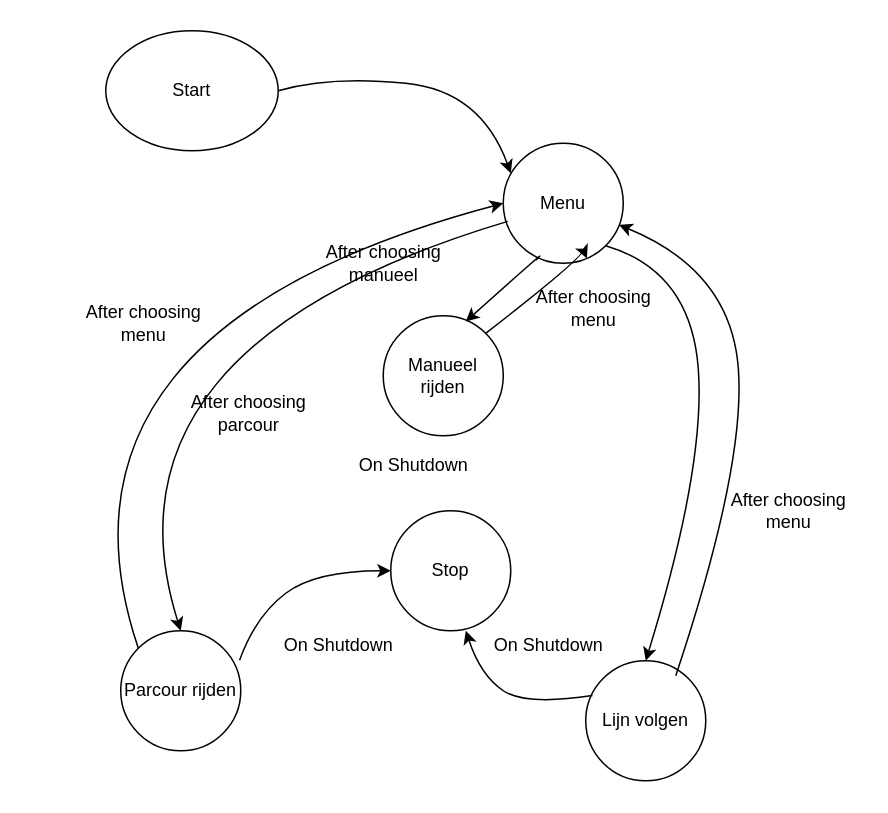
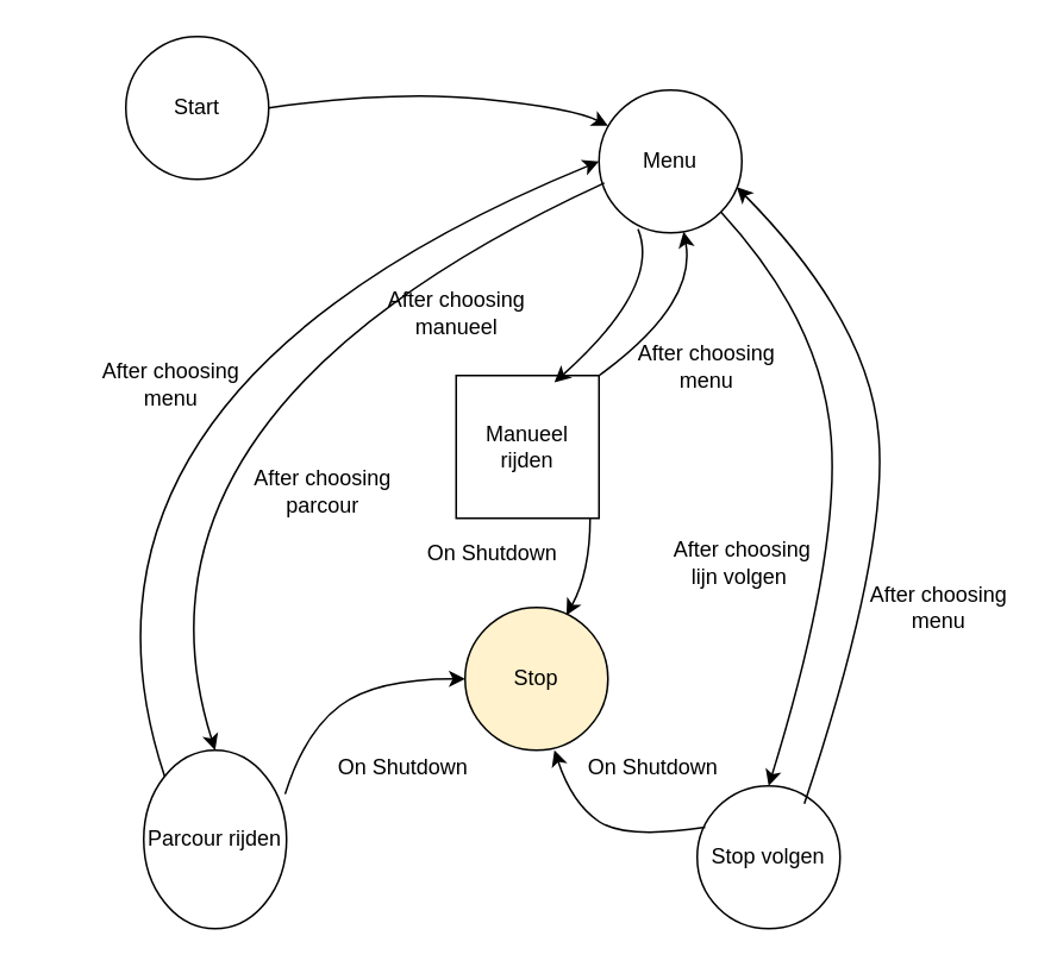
  <mxCell id="0" />
  <mxCell id="1" parent="0" />
- <mxCell id="2" value="Start&lt;br&gt;" style="ellipse;whiteSpace=wrap;html=1;aspect=fixed;" vertex="1" parent="1"><mxGeometry x="70" y="20" width="115" height="80" as="geometry" /></mxCell>
- <mxCell id="3" value="Stop" style="ellipse;whiteSpace=wrap;html=1;aspect=fixed;" vertex="1" parent="1"><mxGeometry x="260" y="340" width="80" height="80" as="geometry" /></mxCell>
- <mxCell id="4" value="Manueel rijden" style="ellipse;whiteSpace=wrap;html=1;aspect=fixed;" vertex="1" parent="1"><mxGeometry x="255" y="210" width="80" height="80" as="geometry" /></mxCell>
- <mxCell id="5" value="Lijn volgen" style="ellipse;whiteSpace=wrap;html=1;aspect=fixed;" vertex="1" parent="1"><mxGeometry x="390" y="440" width="80" height="80" as="geometry" /></mxCell>
- <mxCell id="6" value="Parcour rijden" style="ellipse;whiteSpace=wrap;html=1;aspect=fixed;" vertex="1" parent="1"><mxGeometry x="80" y="420" width="80" height="80" as="geometry" /></mxCell>
+ <mxCell id="2" value="Start&lt;br&gt;" style="ellipse;whiteSpace=wrap;html=1;aspect=fixed;" vertex="1" parent="1"><mxGeometry x="70" y="20" width="80" height="80" as="geometry" /></mxCell>
+ <mxCell id="3" value="Stop" style="ellipse;whiteSpace=wrap;html=1;aspect=fixed;fillColor=#fff2cc;" vertex="1" parent="1"><mxGeometry x="260" y="340" width="80" height="80" as="geometry" /></mxCell>
+ <mxCell id="4" value="Manueel rijden" style="whiteSpace=wrap;html=1;aspect=fixed;rounded=0;" vertex="1" parent="1"><mxGeometry x="255" y="210" width="80" height="80" as="geometry" /></mxCell>
+ <mxCell id="5" value="Stop volgen" style="ellipse;whiteSpace=wrap;html=1;aspect=fixed;" vertex="1" parent="1"><mxGeometry x="390" y="440" width="80" height="80" as="geometry" /></mxCell>
+ <mxCell id="6" value="Parcour rijden" style="ellipse;whiteSpace=wrap;html=1;aspect=fixed;" vertex="1" parent="1"><mxGeometry x="80" y="420" width="80" height="100" as="geometry" /></mxCell>
  <mxCell id="7" value="" style="curved=1;endArrow=classic;html=1;rounded=0;exitX=1;exitY=0.5;exitDx=0;exitDy=0;entryX=0.063;entryY=0.25;entryDx=0;entryDy=0;entryPerimeter=0;" edge="1" parent="1" source="2" target="8"><mxGeometry width="50" height="50" relative="1" as="geometry"><mxPoint x="210" y="220" as="sourcePoint" /><mxPoint x="260" y="170" as="targetPoint" /><Array as="points"><mxPoint x="220" y="50" /><mxPoint x="320" y="60" /></Array></mxGeometry></mxCell>
- <mxCell id="8" value="Menu" style="ellipse;whiteSpace=wrap;html=1;aspect=fixed;" vertex="1" parent="1"><mxGeometry x="335" y="95" width="80" height="80" as="geometry" /></mxCell>
+ <mxCell id="8" value="Menu" style="ellipse;whiteSpace=wrap;html=1;aspect=fixed;" vertex="1" parent="1"><mxGeometry x="335" y="50" width="80" height="80" as="geometry" /></mxCell>
  <mxCell id="9" value="" style="curved=1;endArrow=classic;html=1;rounded=0;exitX=0.273;exitY=0.974;exitDx=0;exitDy=0;entryX=0.688;entryY=0.048;entryDx=0;entryDy=0;entryPerimeter=0;exitPerimeter=0;" edge="1" parent="1" source="8" target="4"><mxGeometry width="50" height="50" relative="1" as="geometry"><mxPoint x="390" y="190" as="sourcePoint" /><mxPoint x="440" y="140" as="targetPoint" /><Array as="points"><mxPoint x="370" y="160" /></Array></mxGeometry></mxCell>
  <mxCell id="10" value="" style="curved=1;endArrow=classic;html=1;rounded=0;exitX=1;exitY=1;exitDx=0;exitDy=0;entryX=0.5;entryY=0;entryDx=0;entryDy=0;" edge="1" parent="1" source="8" target="5"><mxGeometry width="50" height="50" relative="1" as="geometry"><mxPoint x="450" y="280" as="sourcePoint" /><mxPoint x="500" y="230" as="targetPoint" /><Array as="points"><mxPoint x="460" y="180" /><mxPoint x="470" y="310" /></Array></mxGeometry></mxCell>
  <mxCell id="11" value="" style="curved=1;endArrow=classic;html=1;rounded=0;exitX=0.037;exitY=0.651;exitDx=0;exitDy=0;exitPerimeter=0;entryX=0.5;entryY=0;entryDx=0;entryDy=0;" edge="1" parent="1" source="8" target="6"><mxGeometry width="50" height="50" relative="1" as="geometry"><mxPoint x="110" y="290" as="sourcePoint" /><mxPoint x="160" y="240" as="targetPoint" /><Array as="points"><mxPoint x="60" y="230" /></Array></mxGeometry></mxCell>
+ <mxCell id="12" value="" style="curved=1;endArrow=classic;html=1;rounded=0;entryX=0.71;entryY=0.055;entryDx=0;entryDy=0;entryPerimeter=0;" edge="1" parent="1" source="4" target="3"><mxGeometry width="50" height="50" relative="1" as="geometry"><mxPoint x="270" y="330" as="sourcePoint" /><mxPoint x="320" y="280" as="targetPoint" /><Array as="points"><mxPoint x="330" y="290" /><mxPoint x="330" y="320" /></Array></mxGeometry></mxCell>
  <mxCell id="13" value="" style="curved=1;endArrow=classic;html=1;rounded=0;exitX=0.99;exitY=0.246;exitDx=0;exitDy=0;exitPerimeter=0;entryX=0;entryY=0.5;entryDx=0;entryDy=0;" edge="1" parent="1" source="6" target="3"><mxGeometry width="50" height="50" relative="1" as="geometry"><mxPoint x="180" y="440" as="sourcePoint" /><mxPoint x="230" y="390" as="targetPoint" /><Array as="points"><mxPoint x="170" y="410" /><mxPoint x="210" y="380" /></Array></mxGeometry></mxCell>
  <mxCell id="14" value="" style="curved=1;endArrow=classic;html=1;rounded=0;exitX=0.056;exitY=0.29;exitDx=0;exitDy=0;exitPerimeter=0;" edge="1" parent="1" source="5"><mxGeometry width="50" height="50" relative="1" as="geometry"><mxPoint x="340" y="450" as="sourcePoint" /><mxPoint x="310" y="420" as="targetPoint" /><Array as="points"><mxPoint x="350" y="470" /><mxPoint x="320" y="450" /></Array></mxGeometry></mxCell>
  <mxCell id="15" value="" style="curved=1;endArrow=classic;html=1;rounded=0;exitX=0;exitY=0;exitDx=0;exitDy=0;entryX=0;entryY=0.5;entryDx=0;entryDy=0;" edge="1" parent="1" source="6" target="8"><mxGeometry width="50" height="50" relative="1" as="geometry"><mxPoint x="80" y="408.96" as="sourcePoint" /><mxPoint x="297.96" y="91.04" as="targetPoint" /><Array as="points"><mxPoint x="20" y="218.96" /></Array></mxGeometry></mxCell>
  <mxCell id="16" value="" style="curved=1;endArrow=classic;html=1;rounded=0;entryX=0.964;entryY=0.68;entryDx=0;entryDy=0;entryPerimeter=0;" edge="1" parent="1" target="8"><mxGeometry width="50" height="50" relative="1" as="geometry"><mxPoint x="450" y="450" as="sourcePoint" /><mxPoint x="410" y="100" as="targetPoint" /><Array as="points"><mxPoint x="496.72" y="310" /><mxPoint x="486.72" y="180" /></Array></mxGeometry></mxCell>
  <mxCell id="17" value="" style="curved=1;endArrow=classic;html=1;rounded=0;exitX=1;exitY=0;exitDx=0;exitDy=0;" edge="1" parent="1" source="4" target="8"><mxGeometry width="50" height="50" relative="1" as="geometry"><mxPoint x="330" y="220" as="sourcePoint" /><mxPoint x="376.84" y="137.92" as="targetPoint" /><Array as="points"><mxPoint x="390" y="170" /></Array></mxGeometry></mxCell>
  <mxCell id="18" value="On Shutdown" style="text;html=1;align=center;verticalAlign=middle;resizable=0;points=[];autosize=1;strokeColor=none;fillColor=none;" vertex="1" parent="1"><mxGeometry x="230" y="300" width="90" height="20" as="geometry" /></mxCell>
  <mxCell id="19" value="On Shutdown" style="text;html=1;align=center;verticalAlign=middle;resizable=0;points=[];autosize=1;strokeColor=none;fillColor=none;" vertex="1" parent="1"><mxGeometry x="180" y="420" width="90" height="20" as="geometry" /></mxCell>
  <mxCell id="20" value="On Shutdown" style="text;html=1;align=center;verticalAlign=middle;resizable=0;points=[];autosize=1;strokeColor=none;fillColor=none;" vertex="1" parent="1"><mxGeometry x="320" y="420" width="90" height="20" as="geometry" /></mxCell>
  <mxCell id="21" value="After choosing &lt;br&gt;menu" style="text;html=1;align=center;verticalAlign=middle;resizable=0;points=[];autosize=1;strokeColor=none;fillColor=none;fontStyle=0" vertex="1" parent="1"><mxGeometry x="480" y="325" width="90" height="30" as="geometry" /></mxCell>
  <mxCell id="22" value="After choosing &lt;br&gt;menu" style="text;html=1;align=center;verticalAlign=middle;resizable=0;points=[];autosize=1;strokeColor=none;fillColor=none;fontStyle=0" vertex="1" parent="1"><mxGeometry x="350" y="190" width="90" height="30" as="geometry" /></mxCell>
  <mxCell id="23" value="After choosing &lt;br&gt;menu" style="text;html=1;align=center;verticalAlign=middle;resizable=0;points=[];autosize=1;strokeColor=none;fillColor=none;" vertex="1" parent="1"><mxGeometry x="50" y="200" width="90" height="30" as="geometry" /></mxCell>
- <mxCell id="24" value="After choosing&lt;br&gt;&amp;nbsp;parcour&amp;nbsp;" style="text;html=1;align=center;verticalAlign=middle;resizable=0;points=[];autosize=1;strokeColor=none;fillColor=none;" vertex="1" parent="1"><mxGeometry x="120" y="260" width="90" height="30" as="geometry" /></mxCell>
+ <mxCell id="24" value="After choosing&lt;br&gt;&amp;nbsp;parcour&amp;nbsp;" style="text;html=1;align=center;verticalAlign=middle;resizable=0;points=[];autosize=1;strokeColor=none;fillColor=none;" vertex="1" parent="1"><mxGeometry x="135" y="260" width="90" height="30" as="geometry" /></mxCell>
  <mxCell id="25" value="After choosing&lt;br&gt;&amp;nbsp;manueel&amp;nbsp;" style="text;html=1;align=center;verticalAlign=middle;resizable=0;points=[];autosize=1;strokeColor=none;fillColor=none;" vertex="1" parent="1"><mxGeometry x="210" y="160" width="90" height="30" as="geometry" /></mxCell>
+ <mxCell id="26" value="After choosing&lt;br&gt;lijn volgen&amp;nbsp;" style="text;html=1;align=center;verticalAlign=middle;resizable=0;points=[];autosize=1;strokeColor=none;fillColor=none;" vertex="1" parent="1"><mxGeometry x="370" y="300" width="90" height="30" as="geometry" /></mxCell>
